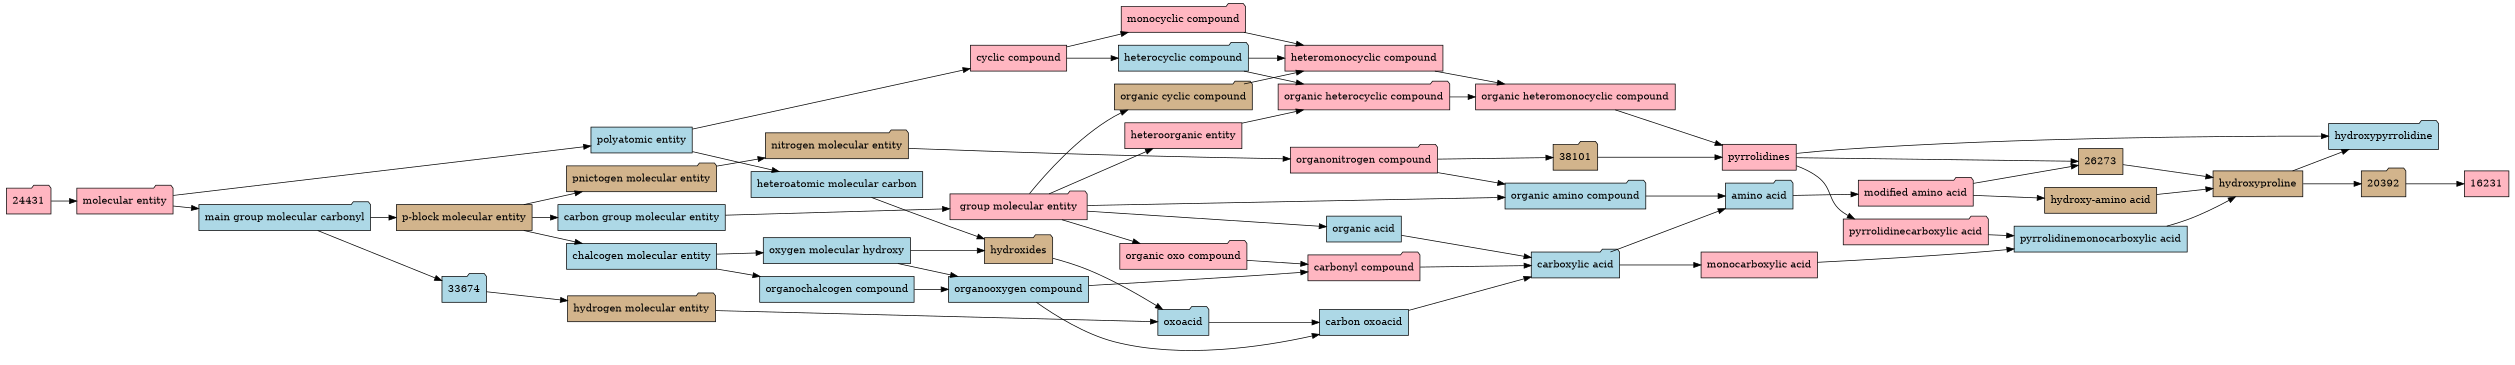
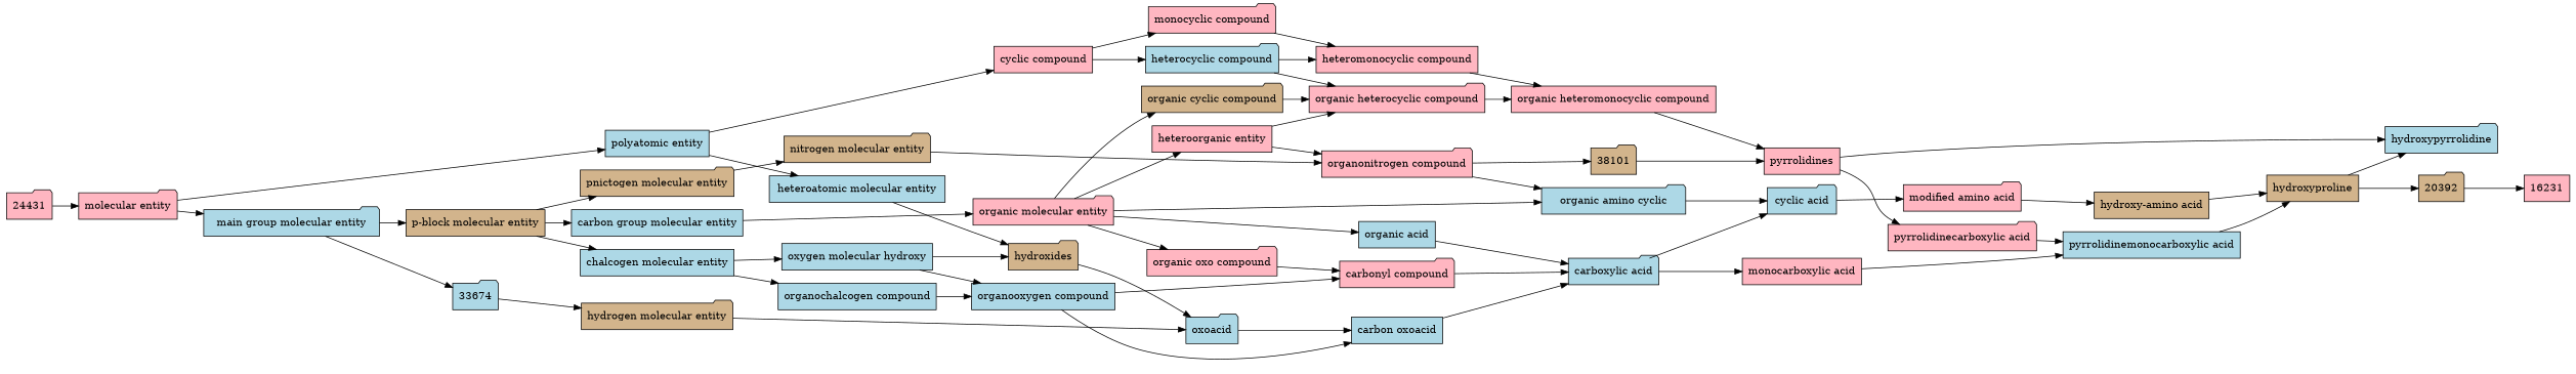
  digraph {
    rankdir=LR
    node [fillcolor=lightblue shape=folder style=filled]
    n1 [fillcolor=lightpink label=16231 shape=box]
    n2 [fillcolor=tan label=20392]
    n3 [fillcolor=tan label=hydroxyproline shape=box]
    n4 [label=hydroxypyrrolidine]
    n5 [label="pyrrolidinemonocarboxylic acid" shape=box]
    n6 [fillcolor=tan label="hydroxy-amino acid" shape=box]
-   n7 [fillcolor=tan label=26273 shape=box]
    n8 [fillcolor=lightpink label="pyrrolidinecarboxylic acid"]
    n9 [fillcolor=lightpink label="monocarboxylic acid" shape=box]
    n10 [fillcolor=lightpink label=pyrrolidines shape=box]
    n11 [fillcolor=lightpink label="modified amino acid"]
    n12 [label="carboxylic acid"]
-   n13 [label="amino acid"]
+   n13 [label="cyclic acid"]
    n14 [fillcolor=tan label=38101]
    n15 [fillcolor=lightpink label="organic heteromonocyclic compound" shape=box]
    n16 [fillcolor=lightpink label="carbonyl compound"]
    n17 [label="carbon oxoacid" shape=box]
    n18 [label="organic acid" shape=box]
    n19 [fillcolor=lightpink label="organic heterocyclic compound"]
    n20 [fillcolor=lightpink label="organonitrogen compound"]
-   n21 [label="organic amino compound"]
+   n21 [label="organic amino cyclic"]
    n22 [fillcolor=lightpink label="heteromonocyclic compound" shape=box]
    n23 [fillcolor=lightpink label="organic oxo compound"]
    n24 [label="organooxygen compound" shape=box]
    n25 [label=oxoacid]
-   n26 [fillcolor=lightpink label="group molecular entity"]
+   n26 [fillcolor=lightpink label="organic molecular entity"]
    n27 [fillcolor=lightpink label="heteroorganic entity" shape=box]
    n28 [fillcolor=tan label="organic cyclic compound"]
    n29 [label="organochalcogen compound" shape=box]
    n30 [label="heterocyclic compound"]
    n31 [fillcolor=tan label="nitrogen molecular entity"]
    n32 [fillcolor=lightpink label="monocyclic compound"]
    n33 [label="oxygen molecular hydroxy" shape=box]
    n34 [fillcolor=tan label=hydroxides]
    n35 [label="carbon group molecular entity" shape=box]
    n36 [fillcolor=lightpink label="cyclic compound" shape=box]
    n37 [fillcolor=tan label="pnictogen molecular entity"]
    n38 [label="chalcogen molecular entity" shape=box]
    n39 [fillcolor=tan label="hydrogen molecular entity"]
-   n40 [label="heteroatomic molecular carbon" shape=box]
+   n40 [label="heteroatomic molecular entity" shape=box]
    n41 [fillcolor=tan label="p-block molecular entity" shape=box]
    n42 [label="polyatomic entity" shape=box]
    n43 [label=33674]
-   n44 [label="main group molecular carbonyl"]
+   n44 [label="main group molecular entity"]
    n45 [fillcolor=lightpink label="molecular entity"]
    n46 [fillcolor=lightpink label=24431]
    n2 -> n1
    n3 -> n2
    n3 -> n4
    n5 -> n3
    n6 -> n3
-   n7 -> n3
    n8 -> n5
    n9 -> n5
    n10 -> n4
-   n10 -> n7
    n10 -> n8
    n11 -> n6
-   n11 -> n7
    n12 -> n9
    n12 -> n13
    n13 -> n11
    n14 -> n10
    n15 -> n10
    n16 -> n12
    n17 -> n12
    n18 -> n12
    n19 -> n15
    n20 -> n14
    n20 -> n21
    n21 -> n13
    n22 -> n15
    n23 -> n16
    n24 -> n16
    n24 -> n17
    n25 -> n17
    n26 -> n18
    n26 -> n21
    n26 -> n23
    n26 -> n27
    n26 -> n28
    n27 -> n19
-   n28 -> n22
+   n27 -> n20
+   n28 -> n19
    n29 -> n24
    n30 -> n19
    n30 -> n22
    n31 -> n20
    n32 -> n22
    n33 -> n24
    n33 -> n34
    n34 -> n25
    n35 -> n26
    n36 -> n30
    n36 -> n32
    n37 -> n31
    n38 -> n29
    n38 -> n33
    n39 -> n25
    n40 -> n34
    n41 -> n35
    n41 -> n37
    n41 -> n38
    n42 -> n36
    n42 -> n40
    n43 -> n39
    n44 -> n41
    n44 -> n43
    n45 -> n42
    n45 -> n44
    n46 -> n45
  }
